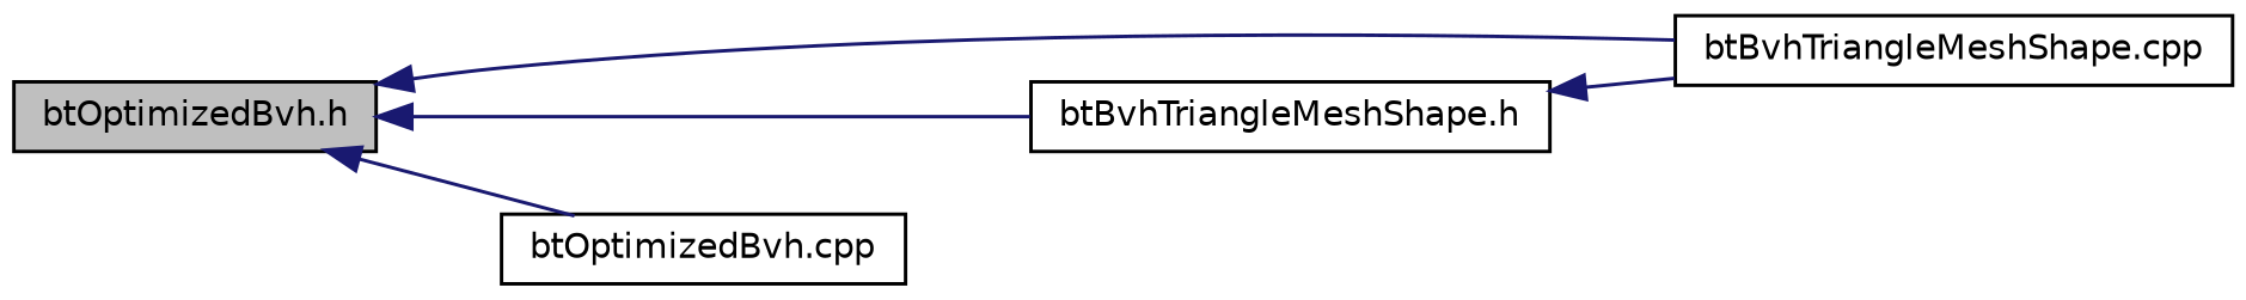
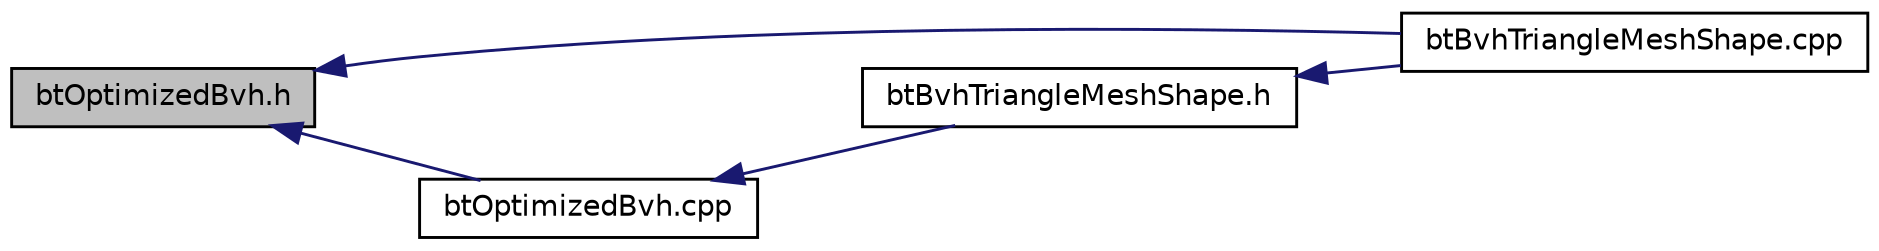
  digraph {
    rankdir=LR
    node [color=black fillcolor=white fontname=Helvetica fontsize=10 shape=record style=filled]
    edge [color=midnightblue dir=back fontname=Helvetica fontsize=10 labelfontname=Helvetica labelfontsize=10 style=solid]
    n1 [fillcolor=grey75 fontcolor=black height=0.2 label="btOptimizedBvh.h" width=0.4]
    n2 [height=0.2 label="btBvhTriangleMeshShape.cpp" width=0.4]
    n3 [height=0.2 label="btBvhTriangleMeshShape.h" width=0.4]
    n4 [height=0.2 label="btOptimizedBvh.cpp" width=0.4]
    n1 -> n2
-   n1 -> n3
+   n4 -> n3
    n1 -> n4
    n3 -> n2
  }
